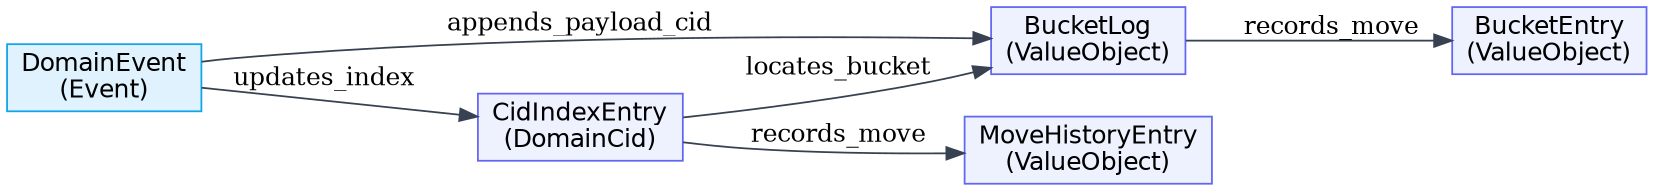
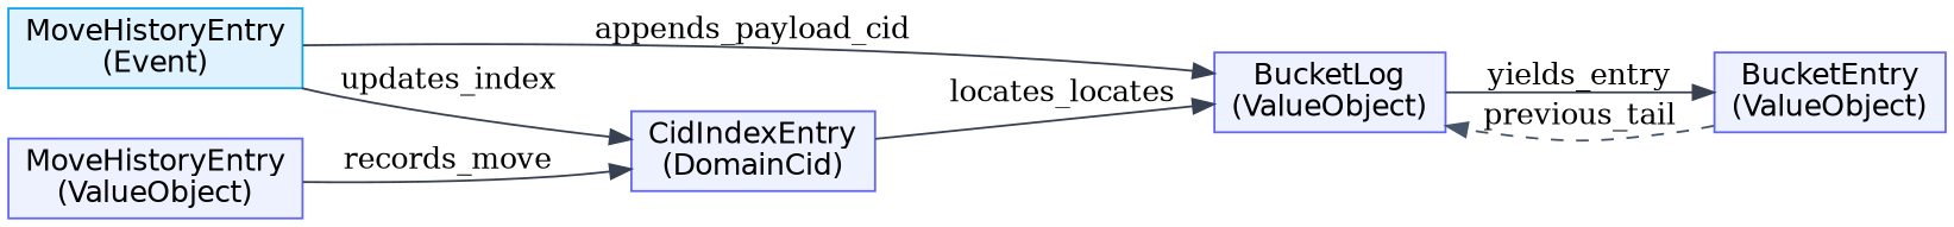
  digraph {
    rankdir=LR
    node [color="#6366f1" fillcolor="#eef2ff" fontname=Helvetica shape=box style=filled]
    edge [color="#374151" style=solid]
-   n1 [color="#0ea5e9" fillcolor="#e0f2fe" label="DomainEvent\n(Event)"]
+   n1 [color="#0ea5e9" fillcolor="#e0f2fe" label="MoveHistoryEntry\n(Event)"]
    n2 [label="BucketLog\n(ValueObject)"]
    n3 [label="CidIndexEntry\n(DomainCid)"]
    n4 [label="BucketEntry\n(ValueObject)"]
    n5 [label="MoveHistoryEntry\n(ValueObject)"]
    n1 -> n2 [label=appends_payload_cid]
    n1 -> n3 [label=updates_index]
-   n2 -> n4 [label=records_move]
-   n3 -> n2 [label=locates_bucket]
-   n3 -> n5 [label=records_move]
+   n2 -> n4 [label=yields_entry]
+   n3 -> n2 [label=locates_locates]
+   n5 -> n3 [label=records_move]
+   n4 -> n2 [color="#475569" label=previous_tail style=dashed]
  }
